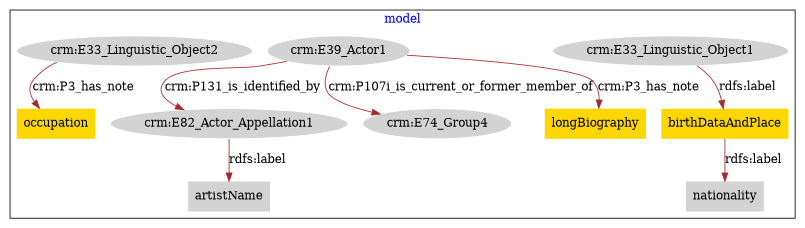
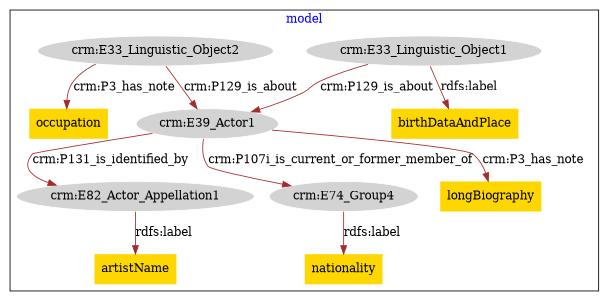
  digraph {
    fontcolor=blue
    remincross=true
    node [fillcolor=lightgray style=filled]
    edge [color=brown fontcolor=black]
    n1 [color=white label="crm:E82_Actor_Appellation1"]
-   n2 [label=artistName shape=plaintext]
+   n2 [fillcolor=gold label=artistName shape=plaintext]
    n3 [color=white label="crm:E74_Group4"]
-   n4 [label=nationality shape=plaintext]
+   n4 [fillcolor=gold label=nationality shape=plaintext]
    n5 [color=white label="crm:E33_Linguistic_Object1"]
    n6 [fillcolor=gold label=birthDataAndPlace shape=plaintext]
    n7 [color=white label="crm:E39_Actor1"]
    n8 [fillcolor=gold label=longBiography shape=plaintext]
    n9 [color=white label="crm:E33_Linguistic_Object2"]
    n10 [fillcolor=gold label=occupation shape=plaintext]
    subgraph cluster_1 {
      label=model
      n1
      n2
      n3
      n4
      n5
      n6
      n7
      n8
      n9
      n10
    }
    n1 -> n2 [label="rdfs:label"]
-   n6 -> n4 [label="rdfs:label"]
+   n3 -> n4 [label="rdfs:label"]
    n5 -> n6 [label="rdfs:label"]
+   n5 -> n7 [label="crm:P129_is_about"]
    n7 -> n1 [label="crm:P131_is_identified_by"]
    n7 -> n3 [label="crm:P107i_is_current_or_former_member_of"]
    n7 -> n8 [label="crm:P3_has_note"]
+   n9 -> n7 [label="crm:P129_is_about"]
    n9 -> n10 [label="crm:P3_has_note"]
  }
